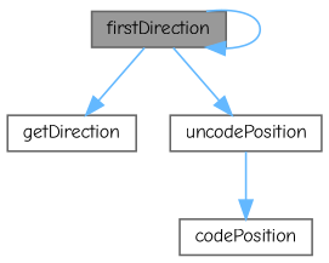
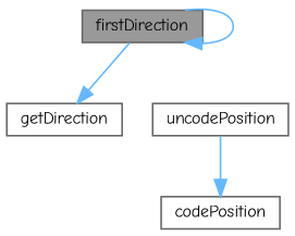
  digraph {
    fontname="Comic Neue"
    rankdir=TB
    node [color=grey40 fillcolor=white fontname="Comic Neue" fontsize=10 shape=box style=filled]
    edge [color=steelblue1 fontname="Comic Neue" fontsize=10 labelfontname=Helvetica labelfontsize=10 style=solid]
    n1 [color=gray40 fillcolor=grey60 fontcolor=black height=0.2 label=firstDirection width=0.4]
    n2 [height=0.2 label=getDirection width=0.4]
    n3 [height=0.2 label=uncodePosition width=0.4]
    n4 [height=0.2 label=codePosition width=0.4]
    n1 -> n1
    n1 -> n2
-   n1 -> n3
    n3 -> n4
  }
